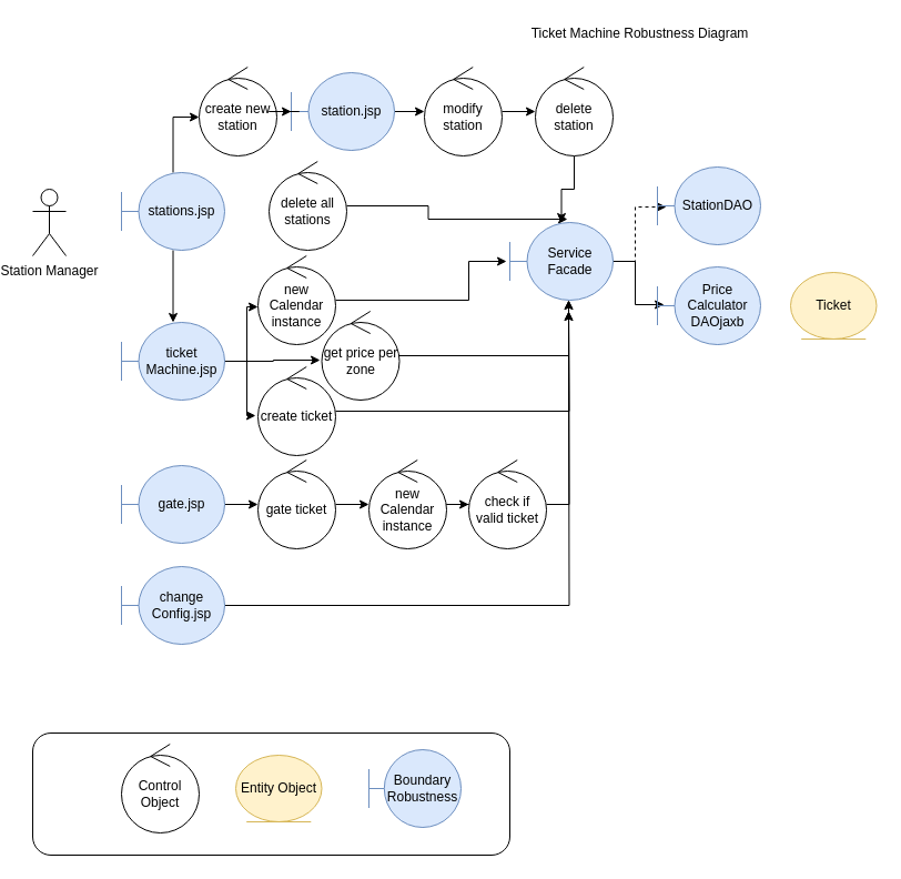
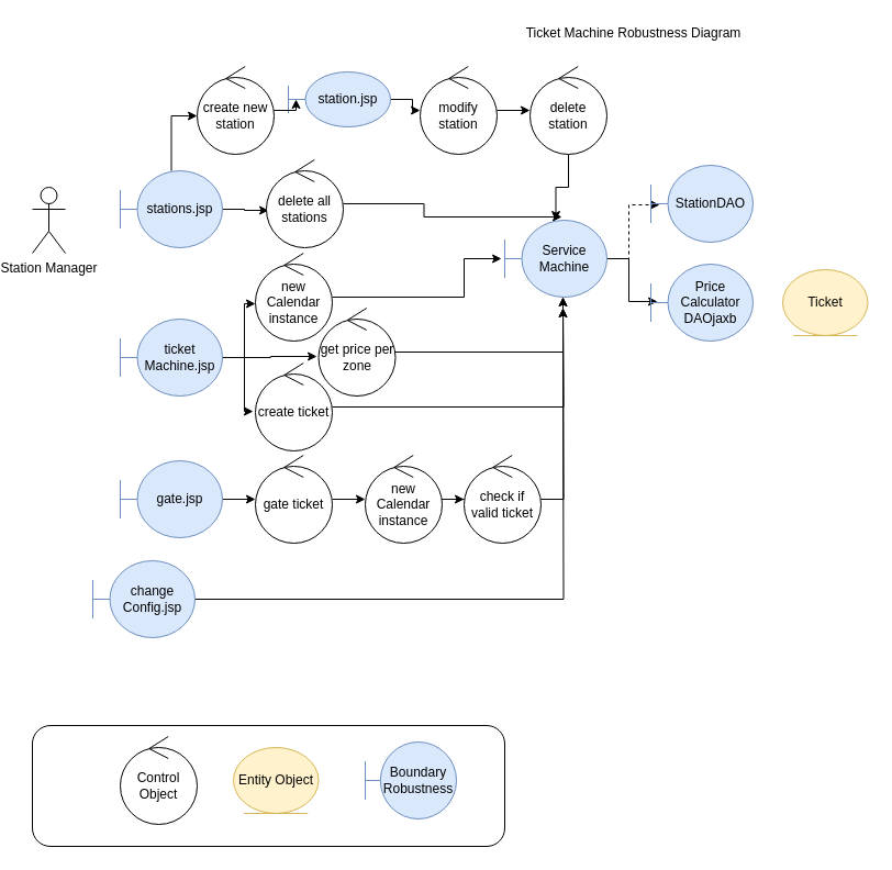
  <mxCell id="0" />
  <mxCell id="1" parent="0" />
  <mxCell id="2" value="" style="rounded=1;whiteSpace=wrap;html=1;" parent="1" vertex="1"><mxGeometry x="20" y="660" width="430" height="110" as="geometry" /></mxCell>
  <mxCell id="3" value="Control Object" style="ellipse;shape=umlControl;whiteSpace=wrap;html=1;" parent="1" vertex="1"><mxGeometry x="100" y="670" width="70" height="80" as="geometry" /></mxCell>
  <mxCell id="4" value="Entity Object" style="ellipse;shape=umlEntity;whiteSpace=wrap;html=1;fillColor=#fff2cc;strokeColor=#d6b656;" parent="1" vertex="1"><mxGeometry x="203" y="680" width="77.5" height="60" as="geometry" /></mxCell>
  <mxCell id="5" value="Ticket Machine Robustness Diagram" style="text;html=1;strokeColor=none;fillColor=none;align=center;verticalAlign=middle;whiteSpace=wrap;rounded=0;" parent="1" vertex="1"><mxGeometry x="360" y="20" width="415" height="20" as="geometry" /></mxCell>
  <mxCell id="6" value="Station Manager" style="shape=umlActor;verticalLabelPosition=bottom;verticalAlign=top;html=1;outlineConnect=0;" parent="1" vertex="1"><mxGeometry x="20" y="170" width="30" height="60" as="geometry" /></mxCell>
  <mxCell id="7" style="edgeStyle=orthogonalEdgeStyle;rounded=0;orthogonalLoop=1;jettySize=auto;html=1;entryX=0;entryY=0.563;entryDx=0;entryDy=0;entryPerimeter=0;" parent="1" source="9" target="15" edge="1"><mxGeometry relative="1" as="geometry" /></mxCell>
- <mxCell id="8" style="edgeStyle=orthogonalEdgeStyle;rounded=0;orthogonalLoop=1;jettySize=auto;html=1;" parent="1" source="9" target="14" edge="1"><mxGeometry relative="1" as="geometry" /></mxCell>
+ <mxCell id="8" style="edgeStyle=orthogonalEdgeStyle;rounded=0;orthogonalLoop=1;jettySize=auto;html=1;entryX=0.029;entryY=0.575;entryDx=0;entryDy=0;entryPerimeter=0;" parent="1" source="9" target="17" edge="1"><mxGeometry relative="1" as="geometry" /></mxCell>
  <mxCell id="9" value="stations.jsp" style="shape=umlBoundary;whiteSpace=wrap;html=1;fillColor=#dae8fc;strokeColor=#6c8ebf;" parent="1" vertex="1"><mxGeometry x="100" y="155" width="93" height="70" as="geometry" /></mxCell>
  <mxCell id="10" value="Boundary Robustness" style="shape=umlBoundary;whiteSpace=wrap;html=1;fillColor=#dae8fc;strokeColor=#6c8ebf;" parent="1" vertex="1"><mxGeometry x="323" y="675" width="83" height="70" as="geometry" /></mxCell>
  <mxCell id="11" style="edgeStyle=orthogonalEdgeStyle;rounded=0;orthogonalLoop=1;jettySize=auto;html=1;entryX=0;entryY=0.575;entryDx=0;entryDy=0;entryPerimeter=0;" parent="1" source="14" target="23" edge="1"><mxGeometry relative="1" as="geometry" /></mxCell>
  <mxCell id="12" style="edgeStyle=orthogonalEdgeStyle;rounded=0;orthogonalLoop=1;jettySize=auto;html=1;entryX=-0.021;entryY=0.55;entryDx=0;entryDy=0;entryPerimeter=0;" parent="1" source="14" target="25" edge="1"><mxGeometry relative="1" as="geometry" /></mxCell>
  <mxCell id="13" style="edgeStyle=orthogonalEdgeStyle;rounded=0;orthogonalLoop=1;jettySize=auto;html=1;entryX=-0.029;entryY=0.55;entryDx=0;entryDy=0;entryPerimeter=0;" parent="1" source="14" target="27" edge="1"><mxGeometry relative="1" as="geometry" /></mxCell>
  <mxCell id="14" value="ticket&lt;br&gt;Machine.jsp" style="shape=umlBoundary;whiteSpace=wrap;html=1;fillColor=#dae8fc;strokeColor=#6c8ebf;" parent="1" vertex="1"><mxGeometry x="100" y="290" width="93" height="70" as="geometry" /></mxCell>
  <mxCell id="15" value="create new station" style="ellipse;shape=umlControl;whiteSpace=wrap;html=1;" parent="1" vertex="1"><mxGeometry x="170" y="60" width="70" height="80" as="geometry" /></mxCell>
  <mxCell id="16" style="edgeStyle=orthogonalEdgeStyle;rounded=0;orthogonalLoop=1;jettySize=auto;html=1;entryX=0.559;entryY=-0.043;entryDx=0;entryDy=0;entryPerimeter=0;" parent="1" source="17" target="30" edge="1"><mxGeometry relative="1" as="geometry" /></mxCell>
  <mxCell id="17" value="delete all stations" style="ellipse;shape=umlControl;whiteSpace=wrap;html=1;" parent="1" vertex="1"><mxGeometry x="233" y="145" width="70" height="80" as="geometry" /></mxCell>
  <mxCell id="18" value="" style="edgeStyle=orthogonalEdgeStyle;rounded=0;orthogonalLoop=1;jettySize=auto;html=1;" parent="1" source="19" target="21" edge="1"><mxGeometry relative="1" as="geometry" /></mxCell>
  <mxCell id="19" value="modify station" style="ellipse;shape=umlControl;whiteSpace=wrap;html=1;" parent="1" vertex="1"><mxGeometry x="373" y="60" width="70" height="80" as="geometry" /></mxCell>
  <mxCell id="20" value="" style="edgeStyle=orthogonalEdgeStyle;rounded=0;orthogonalLoop=1;jettySize=auto;html=1;" parent="1" source="21" target="30" edge="1"><mxGeometry relative="1" as="geometry" /></mxCell>
  <mxCell id="21" value="delete station" style="ellipse;shape=umlControl;whiteSpace=wrap;html=1;" parent="1" vertex="1"><mxGeometry x="473" y="60" width="70" height="80" as="geometry" /></mxCell>
  <mxCell id="22" style="edgeStyle=orthogonalEdgeStyle;rounded=0;orthogonalLoop=1;jettySize=auto;html=1;entryX=-0.032;entryY=0.5;entryDx=0;entryDy=0;entryPerimeter=0;" parent="1" source="23" target="30" edge="1"><mxGeometry relative="1" as="geometry"><Array as="points"><mxPoint x="413" y="270" /><mxPoint x="413" y="235" /></Array></mxGeometry></mxCell>
  <mxCell id="23" value="new Calendar instance" style="ellipse;shape=umlControl;whiteSpace=wrap;html=1;" parent="1" vertex="1"><mxGeometry x="223" y="230" width="70" height="80" as="geometry" /></mxCell>
  <mxCell id="24" style="edgeStyle=orthogonalEdgeStyle;rounded=0;orthogonalLoop=1;jettySize=auto;html=1;entryX=0.57;entryY=1;entryDx=0;entryDy=0;entryPerimeter=0;" parent="1" source="25" target="30" edge="1"><mxGeometry relative="1" as="geometry" /></mxCell>
  <mxCell id="25" value="get price per zone" style="ellipse;shape=umlControl;whiteSpace=wrap;html=1;" parent="1" vertex="1"><mxGeometry x="280.5" y="280" width="70" height="80" as="geometry" /></mxCell>
  <mxCell id="26" style="edgeStyle=orthogonalEdgeStyle;rounded=0;orthogonalLoop=1;jettySize=auto;html=1;" parent="1" source="27" edge="1"><mxGeometry relative="1" as="geometry"><mxPoint x="503" y="270" as="targetPoint" /></mxGeometry></mxCell>
  <mxCell id="27" value="create ticket" style="ellipse;shape=umlControl;whiteSpace=wrap;html=1;" parent="1" vertex="1"><mxGeometry x="223" y="330" width="70" height="80" as="geometry" /></mxCell>
  <mxCell id="28" style="edgeStyle=orthogonalEdgeStyle;rounded=0;orthogonalLoop=1;jettySize=auto;html=1;entryX=0.086;entryY=0.514;entryDx=0;entryDy=0;entryPerimeter=0;dashed=1;" parent="1" source="30" target="31" edge="1"><mxGeometry relative="1" as="geometry" /></mxCell>
  <mxCell id="29" style="edgeStyle=orthogonalEdgeStyle;rounded=0;orthogonalLoop=1;jettySize=auto;html=1;entryX=0.065;entryY=0.486;entryDx=0;entryDy=0;entryPerimeter=0;" parent="1" source="30" target="32" edge="1"><mxGeometry relative="1" as="geometry" /></mxCell>
- <mxCell id="30" value="Service Facade" style="shape=umlBoundary;whiteSpace=wrap;html=1;fillColor=#dae8fc;strokeColor=#6c8ebf;" parent="1" vertex="1"><mxGeometry x="450" y="200" width="93" height="70" as="geometry" /></mxCell>
+ <mxCell id="30" value="Service Machine" style="shape=umlBoundary;whiteSpace=wrap;html=1;fillColor=#dae8fc;strokeColor=#6c8ebf;" parent="1" vertex="1"><mxGeometry x="450" y="200" width="93" height="70" as="geometry" /></mxCell>
  <mxCell id="31" value="StationDAO" style="shape=umlBoundary;whiteSpace=wrap;html=1;fillColor=#dae8fc;strokeColor=#6c8ebf;" parent="1" vertex="1"><mxGeometry x="583" y="150" width="93" height="70" as="geometry" /></mxCell>
  <mxCell id="32" value="Price&lt;br&gt;Calculator&lt;br&gt;DAOjaxb" style="shape=umlBoundary;whiteSpace=wrap;html=1;fillColor=#dae8fc;strokeColor=#6c8ebf;" parent="1" vertex="1"><mxGeometry x="583" y="240" width="93" height="70" as="geometry" /></mxCell>
  <mxCell id="33" value="Ticket" style="ellipse;shape=umlEntity;whiteSpace=wrap;html=1;fillColor=#fff2cc;strokeColor=#d6b656;" parent="1" vertex="1"><mxGeometry x="703" y="245" width="77.5" height="60" as="geometry" /></mxCell>
  <mxCell id="34" value="" style="edgeStyle=orthogonalEdgeStyle;rounded=0;orthogonalLoop=1;jettySize=auto;html=1;" parent="1" source="35" target="19" edge="1"><mxGeometry relative="1" as="geometry" /></mxCell>
- <mxCell id="35" value="station.jsp" style="shape=umlBoundary;whiteSpace=wrap;html=1;fillColor=#dae8fc;strokeColor=#6c8ebf;" parent="1" vertex="1"><mxGeometry x="253" y="65" width="93" height="70" as="geometry" /></mxCell>
+ <mxCell id="35" value="station.jsp" style="shape=umlBoundary;whiteSpace=wrap;html=1;fillColor=#dae8fc;strokeColor=#6c8ebf;" parent="1" vertex="1"><mxGeometry x="253" y="65" width="93" height="50" as="geometry" /></mxCell>
  <mxCell id="36" style="edgeStyle=orthogonalEdgeStyle;rounded=0;orthogonalLoop=1;jettySize=auto;html=1;" parent="1" source="15" target="35" edge="1"><mxGeometry relative="1" as="geometry"><mxPoint x="263" y="100" as="sourcePoint" /><mxPoint x="503" y="198" as="targetPoint" /></mxGeometry></mxCell>
  <mxCell id="37" value="" style="edgeStyle=orthogonalEdgeStyle;rounded=0;orthogonalLoop=1;jettySize=auto;html=1;" parent="1" source="38" target="42" edge="1"><mxGeometry relative="1" as="geometry" /></mxCell>
  <mxCell id="38" value="gate.jsp" style="shape=umlBoundary;whiteSpace=wrap;html=1;fillColor=#dae8fc;strokeColor=#6c8ebf;" parent="1" vertex="1"><mxGeometry x="100" y="419" width="93" height="70" as="geometry" /></mxCell>
  <mxCell id="39" value="" style="edgeStyle=orthogonalEdgeStyle;rounded=0;orthogonalLoop=1;jettySize=auto;html=1;" parent="1" source="40" target="44" edge="1"><mxGeometry relative="1" as="geometry" /></mxCell>
  <mxCell id="40" value="new Calendar instance" style="ellipse;shape=umlControl;whiteSpace=wrap;html=1;" parent="1" vertex="1"><mxGeometry x="323" y="414" width="70" height="80" as="geometry" /></mxCell>
  <mxCell id="41" value="" style="edgeStyle=orthogonalEdgeStyle;rounded=0;orthogonalLoop=1;jettySize=auto;html=1;" parent="1" source="42" target="40" edge="1"><mxGeometry relative="1" as="geometry" /></mxCell>
  <mxCell id="42" value="gate ticket" style="ellipse;shape=umlControl;whiteSpace=wrap;html=1;" parent="1" vertex="1"><mxGeometry x="223" y="414" width="70" height="80" as="geometry" /></mxCell>
  <mxCell id="43" style="edgeStyle=orthogonalEdgeStyle;rounded=0;orthogonalLoop=1;jettySize=auto;html=1;" parent="1" source="44" edge="1"><mxGeometry relative="1" as="geometry"><mxPoint x="503" y="280" as="targetPoint" /></mxGeometry></mxCell>
  <mxCell id="44" value="check if valid ticket" style="ellipse;shape=umlControl;whiteSpace=wrap;html=1;" parent="1" vertex="1"><mxGeometry x="413" y="414" width="70" height="80" as="geometry" /></mxCell>
  <mxCell id="45" style="edgeStyle=orthogonalEdgeStyle;rounded=0;orthogonalLoop=1;jettySize=auto;html=1;" parent="1" source="46" edge="1"><mxGeometry relative="1" as="geometry"><mxPoint x="503" y="280" as="targetPoint" /></mxGeometry></mxCell>
- <mxCell id="46" value="change&lt;br&gt;Config.jsp" style="shape=umlBoundary;whiteSpace=wrap;html=1;fillColor=#dae8fc;strokeColor=#6c8ebf;" parent="1" vertex="1"><mxGeometry x="100" y="510" width="93" height="70" as="geometry" /></mxCell>
+ <mxCell id="46" value="change&lt;br&gt;Config.jsp" style="shape=umlBoundary;whiteSpace=wrap;html=1;fillColor=#dae8fc;strokeColor=#6c8ebf;" parent="1" vertex="1"><mxGeometry x="75" y="510" width="93" height="70" as="geometry" /></mxCell>
